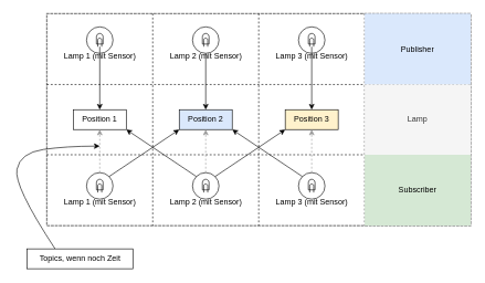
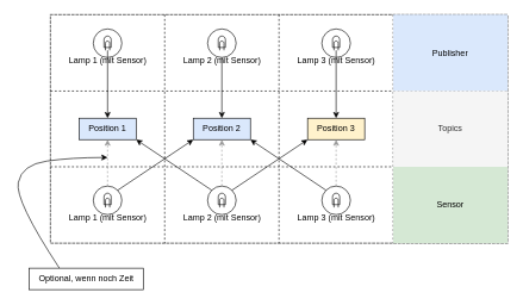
  <mxCell id="0" />
  <mxCell id="1" parent="0" />
  <mxCell id="2" value="" style="shape=table;html=1;whiteSpace=wrap;startSize=0;container=1;collapsible=0;childLayout=tableLayout;dashed=1;perimeterSpacing=0;" parent="1" vertex="1"><mxGeometry x="70" y="20" width="640" height="320" as="geometry" /></mxCell>
  <mxCell id="3" value="" style="shape=tableRow;horizontal=0;startSize=0;swimlaneHead=0;swimlaneBody=0;top=0;left=0;bottom=0;right=0;collapsible=0;dropTarget=0;fillColor=none;points=[[0,0.5],[1,0.5]];portConstraint=eastwest;" parent="2" vertex="1"><mxGeometry width="640" height="107" as="geometry" /></mxCell>
  <mxCell id="4" value="1" style="shape=partialRectangle;html=1;whiteSpace=wrap;connectable=0;fillColor=none;top=0;left=0;bottom=0;right=0;overflow=hidden;" parent="3" vertex="1"><mxGeometry width="160" height="107" as="geometry"><mxRectangle width="160" height="107" as="alternateBounds" /></mxGeometry></mxCell>
  <mxCell id="5" value="" style="shape=partialRectangle;html=1;whiteSpace=wrap;connectable=0;fillColor=none;top=0;left=0;bottom=0;right=0;overflow=hidden;" parent="3" vertex="1"><mxGeometry x="160" width="160" height="107" as="geometry"><mxRectangle width="160" height="107" as="alternateBounds" /></mxGeometry></mxCell>
  <mxCell id="6" value="" style="shape=partialRectangle;html=1;whiteSpace=wrap;connectable=0;fillColor=none;top=0;left=0;bottom=0;right=0;overflow=hidden;" parent="3" vertex="1"><mxGeometry x="320" width="160" height="107" as="geometry"><mxRectangle width="160" height="107" as="alternateBounds" /></mxGeometry></mxCell>
  <mxCell id="7" value="Publisher" style="shape=partialRectangle;html=1;whiteSpace=wrap;connectable=0;fillColor=#dae8fc;top=0;left=0;bottom=0;right=0;overflow=hidden;strokeColor=#6c8ebf;" parent="3" vertex="1"><mxGeometry x="480" width="160" height="107" as="geometry"><mxRectangle width="160" height="107" as="alternateBounds" /></mxGeometry></mxCell>
  <mxCell id="8" value="" style="shape=tableRow;horizontal=0;startSize=0;swimlaneHead=0;swimlaneBody=0;top=0;left=0;bottom=0;right=0;collapsible=0;dropTarget=0;fillColor=none;points=[[0,0.5],[1,0.5]];portConstraint=eastwest;" parent="2" vertex="1"><mxGeometry y="107" width="640" height="106" as="geometry" /></mxCell>
  <mxCell id="9" value="" style="shape=partialRectangle;html=1;whiteSpace=wrap;connectable=0;fillColor=none;top=0;left=0;bottom=0;right=0;overflow=hidden;" parent="8" vertex="1"><mxGeometry width="160" height="106" as="geometry"><mxRectangle width="160" height="106" as="alternateBounds" /></mxGeometry></mxCell>
  <mxCell id="10" value="" style="shape=partialRectangle;html=1;whiteSpace=wrap;connectable=0;fillColor=none;top=0;left=0;bottom=0;right=0;overflow=hidden;" parent="8" vertex="1"><mxGeometry x="160" width="160" height="106" as="geometry"><mxRectangle width="160" height="106" as="alternateBounds" /></mxGeometry></mxCell>
  <mxCell id="11" value="" style="shape=partialRectangle;html=1;whiteSpace=wrap;connectable=0;fillColor=none;top=0;left=0;bottom=0;right=0;overflow=hidden;" parent="8" vertex="1"><mxGeometry x="320" width="160" height="106" as="geometry"><mxRectangle width="160" height="106" as="alternateBounds" /></mxGeometry></mxCell>
- <mxCell id="12" value="Lamp" style="shape=partialRectangle;html=1;whiteSpace=wrap;connectable=0;fillColor=#f5f5f5;top=0;left=0;bottom=0;right=0;overflow=hidden;strokeColor=#666666;fontColor=#333333;" parent="8" vertex="1"><mxGeometry x="480" width="160" height="106" as="geometry"><mxRectangle width="160" height="106" as="alternateBounds" /></mxGeometry></mxCell>
+ <mxCell id="12" value="Topics" style="shape=partialRectangle;html=1;whiteSpace=wrap;connectable=0;fillColor=#f5f5f5;top=0;left=0;bottom=0;right=0;overflow=hidden;strokeColor=#666666;fontColor=#333333;" parent="8" vertex="1"><mxGeometry x="480" width="160" height="106" as="geometry"><mxRectangle width="160" height="106" as="alternateBounds" /></mxGeometry></mxCell>
  <mxCell id="13" value="" style="shape=tableRow;horizontal=0;startSize=0;swimlaneHead=0;swimlaneBody=0;top=0;left=0;bottom=0;right=0;collapsible=0;dropTarget=0;fillColor=none;points=[[0,0.5],[1,0.5]];portConstraint=eastwest;" parent="2" vertex="1"><mxGeometry y="213" width="640" height="107" as="geometry" /></mxCell>
  <mxCell id="14" value="" style="shape=partialRectangle;html=1;whiteSpace=wrap;connectable=0;fillColor=none;top=0;left=0;bottom=0;right=0;overflow=hidden;" parent="13" vertex="1"><mxGeometry width="160" height="107" as="geometry"><mxRectangle width="160" height="107" as="alternateBounds" /></mxGeometry></mxCell>
  <mxCell id="15" value="" style="shape=partialRectangle;html=1;whiteSpace=wrap;connectable=0;fillColor=none;top=0;left=0;bottom=0;right=0;overflow=hidden;" parent="13" vertex="1"><mxGeometry x="160" width="160" height="107" as="geometry"><mxRectangle width="160" height="107" as="alternateBounds" /></mxGeometry></mxCell>
  <mxCell id="16" value="" style="shape=partialRectangle;html=1;whiteSpace=wrap;connectable=0;fillColor=none;top=0;left=0;bottom=0;right=0;overflow=hidden;pointerEvents=1;" parent="13" vertex="1"><mxGeometry x="320" width="160" height="107" as="geometry"><mxRectangle width="160" height="107" as="alternateBounds" /></mxGeometry></mxCell>
- <mxCell id="17" value="Subscriber" style="shape=partialRectangle;html=1;whiteSpace=wrap;connectable=0;fillColor=#d5e8d4;top=0;left=0;bottom=0;right=0;overflow=hidden;pointerEvents=1;strokeColor=#82b366;" parent="13" vertex="1"><mxGeometry x="480" width="160" height="107" as="geometry"><mxRectangle width="160" height="107" as="alternateBounds" /></mxGeometry></mxCell>
+ <mxCell id="17" value="Sensor" style="shape=partialRectangle;html=1;whiteSpace=wrap;connectable=0;fillColor=#d5e8d4;top=0;left=0;bottom=0;right=0;overflow=hidden;pointerEvents=1;strokeColor=#82b366;" parent="13" vertex="1"><mxGeometry x="480" width="160" height="107" as="geometry"><mxRectangle width="160" height="107" as="alternateBounds" /></mxGeometry></mxCell>
  <mxCell id="18" value="Position 2" style="whiteSpace=wrap;html=1;fillColor=#dae8fc;" parent="1" vertex="1"><mxGeometry x="270" y="165" width="80" height="30" as="geometry" /></mxCell>
  <mxCell id="19" value="" style="group" parent="1" vertex="1" connectable="0"><mxGeometry x="130" y="40" width="40" height="40" as="geometry" /></mxCell>
  <mxCell id="20" value="" style="ellipse;whiteSpace=wrap;html=1;aspect=fixed;" parent="19" vertex="1"><mxGeometry width="40" height="40" as="geometry" /></mxCell>
  <mxCell id="21" value="Lamp 1 (mit Sensor)" style="verticalLabelPosition=bottom;shadow=0;dashed=0;align=center;html=1;verticalAlign=top;shape=mxgraph.electrical.opto_electronics.lamp" parent="19" vertex="1"><mxGeometry x="15" y="10" width="10" height="20" as="geometry" /></mxCell>
  <mxCell id="22" value="" style="group" parent="1" vertex="1" connectable="0"><mxGeometry x="130" y="260" width="40" height="40" as="geometry" /></mxCell>
  <mxCell id="23" value="" style="ellipse;whiteSpace=wrap;html=1;aspect=fixed;" parent="22" vertex="1"><mxGeometry width="40" height="40" as="geometry" /></mxCell>
  <mxCell id="24" value="Lamp 1 (mit Sensor)" style="verticalLabelPosition=bottom;shadow=0;dashed=0;align=center;html=1;verticalAlign=top;shape=mxgraph.electrical.opto_electronics.lamp" parent="22" vertex="1"><mxGeometry x="15" y="10" width="10" height="20" as="geometry" /></mxCell>
  <mxCell id="25" value="" style="group" parent="1" vertex="1" connectable="0"><mxGeometry x="290" y="40" width="40" height="40" as="geometry" /></mxCell>
  <mxCell id="26" value="" style="ellipse;whiteSpace=wrap;html=1;aspect=fixed;" parent="25" vertex="1"><mxGeometry width="40" height="40" as="geometry" /></mxCell>
  <mxCell id="27" value="Lamp 2 (mit Sensor)" style="verticalLabelPosition=bottom;shadow=0;dashed=0;align=center;html=1;verticalAlign=top;shape=mxgraph.electrical.opto_electronics.lamp" parent="25" vertex="1"><mxGeometry x="15" y="10" width="10" height="20" as="geometry" /></mxCell>
  <mxCell id="28" value="" style="group" parent="1" vertex="1" connectable="0"><mxGeometry x="290" y="260" width="40" height="40" as="geometry" /></mxCell>
  <mxCell id="29" value="" style="ellipse;whiteSpace=wrap;html=1;aspect=fixed;" parent="28" vertex="1"><mxGeometry width="40" height="40" as="geometry" /></mxCell>
  <mxCell id="30" value="Lamp 2 (mit Sensor)" style="verticalLabelPosition=bottom;shadow=0;dashed=0;align=center;html=1;verticalAlign=top;shape=mxgraph.electrical.opto_electronics.lamp" parent="28" vertex="1"><mxGeometry x="15" y="10" width="10" height="20" as="geometry" /></mxCell>
  <mxCell id="31" value="" style="group" parent="1" vertex="1" connectable="0"><mxGeometry x="450" y="40" width="40" height="40" as="geometry" /></mxCell>
  <mxCell id="32" value="" style="ellipse;whiteSpace=wrap;html=1;aspect=fixed;" parent="31" vertex="1"><mxGeometry width="40" height="40" as="geometry" /></mxCell>
  <mxCell id="33" value="Lamp 3 (mit Sensor)" style="verticalLabelPosition=bottom;shadow=0;dashed=0;align=center;html=1;verticalAlign=top;shape=mxgraph.electrical.opto_electronics.lamp" parent="31" vertex="1"><mxGeometry x="15" y="10" width="10" height="20" as="geometry" /></mxCell>
  <mxCell id="34" value="" style="group" parent="1" vertex="1" connectable="0"><mxGeometry x="450" y="260" width="40" height="40" as="geometry" /></mxCell>
  <mxCell id="35" value="" style="ellipse;whiteSpace=wrap;html=1;aspect=fixed;" parent="34" vertex="1"><mxGeometry width="40" height="40" as="geometry" /></mxCell>
  <mxCell id="36" value="Lamp 3 (mit Sensor)" style="verticalLabelPosition=bottom;shadow=0;dashed=0;align=center;html=1;verticalAlign=top;shape=mxgraph.electrical.opto_electronics.lamp" parent="34" vertex="1"><mxGeometry x="15" y="10" width="10" height="20" as="geometry" /></mxCell>
  <mxCell id="37" style="edgeStyle=orthogonalEdgeStyle;rounded=0;orthogonalLoop=1;jettySize=auto;html=1;entryX=0.5;entryY=0;entryDx=0;entryDy=0;" parent="1" source="21" target="39" edge="1"><mxGeometry relative="1" as="geometry" /></mxCell>
  <mxCell id="38" style="edgeStyle=orthogonalEdgeStyle;rounded=0;orthogonalLoop=1;jettySize=auto;html=1;exitX=0.5;exitY=1;exitDx=0;exitDy=0;" parent="1" source="26" target="18" edge="1"><mxGeometry relative="1" as="geometry" /></mxCell>
- <mxCell id="39" value="Position 1" style="whiteSpace=wrap;html=1;" parent="1" vertex="1"><mxGeometry x="110" y="165" width="80" height="30" as="geometry" /></mxCell>
+ <mxCell id="39" value="Position 1" style="whiteSpace=wrap;html=1;fillColor=#dae8fc;" parent="1" vertex="1"><mxGeometry x="110" y="165" width="80" height="30" as="geometry" /></mxCell>
  <mxCell id="40" value="Position 3" style="whiteSpace=wrap;html=1;fillColor=#fff2cc;" parent="1" vertex="1"><mxGeometry x="430" y="165" width="80" height="30" as="geometry" /></mxCell>
  <mxCell id="41" style="edgeStyle=orthogonalEdgeStyle;rounded=0;orthogonalLoop=1;jettySize=auto;html=1;entryX=0.5;entryY=0;entryDx=0;entryDy=0;" parent="1" source="33" target="40" edge="1"><mxGeometry relative="1" as="geometry" /></mxCell>
  <mxCell id="42" value="" style="endArrow=classic;html=1;rounded=0;exitX=1;exitY=0;exitDx=0;exitDy=0;entryX=0;entryY=1;entryDx=0;entryDy=0;" parent="1" source="23" target="18" edge="1"><mxGeometry width="50" height="50" relative="1" as="geometry"><mxPoint x="330" y="150" as="sourcePoint" /><mxPoint x="380" y="100" as="targetPoint" /></mxGeometry></mxCell>
  <mxCell id="43" value="" style="endArrow=classic;html=1;rounded=0;entryX=1;entryY=1;entryDx=0;entryDy=0;exitX=0;exitY=0;exitDx=0;exitDy=0;" parent="1" source="29" target="39" edge="1"><mxGeometry width="50" height="50" relative="1" as="geometry"><mxPoint x="290" y="250" as="sourcePoint" /><mxPoint x="380" y="100" as="targetPoint" /></mxGeometry></mxCell>
  <mxCell id="44" value="" style="endArrow=classic;html=1;rounded=0;exitX=1;exitY=0;exitDx=0;exitDy=0;entryX=0;entryY=1;entryDx=0;entryDy=0;" parent="1" source="29" target="40" edge="1"><mxGeometry width="50" height="50" relative="1" as="geometry"><mxPoint x="316.002" y="255.858" as="sourcePoint" /><mxPoint x="411.86" y="195" as="targetPoint" /></mxGeometry></mxCell>
  <mxCell id="45" value="" style="endArrow=classic;html=1;rounded=0;exitX=0;exitY=0;exitDx=0;exitDy=0;entryX=1;entryY=1;entryDx=0;entryDy=0;" parent="1" source="35" target="18" edge="1"><mxGeometry width="50" height="50" relative="1" as="geometry"><mxPoint x="435.858" y="255.858" as="sourcePoint" /><mxPoint x="340" y="195" as="targetPoint" /></mxGeometry></mxCell>
  <mxCell id="46" value="" style="endArrow=classic;html=1;rounded=0;entryX=0.5;entryY=1;entryDx=0;entryDy=0;exitX=0.5;exitY=0;exitDx=0;exitDy=0;dashed=1;strokeColor=#999999;" edge="1" parent="1" source="23" target="39"><mxGeometry width="50" height="50" relative="1" as="geometry"><mxPoint x="20" y="280" as="sourcePoint" /><mxPoint x="70" y="230" as="targetPoint" /></mxGeometry></mxCell>
  <mxCell id="47" value="" style="endArrow=classic;html=1;rounded=0;entryX=0.5;entryY=1;entryDx=0;entryDy=0;exitX=0.5;exitY=0;exitDx=0;exitDy=0;dashed=1;strokeColor=#999999;" edge="1" parent="1" source="29" target="18"><mxGeometry width="50" height="50" relative="1" as="geometry"><mxPoint x="309.73" y="260" as="sourcePoint" /><mxPoint x="309.73" y="195" as="targetPoint" /></mxGeometry></mxCell>
  <mxCell id="48" value="" style="endArrow=classic;html=1;rounded=0;entryX=0.5;entryY=1;entryDx=0;entryDy=0;dashed=1;strokeColor=#999999;" edge="1" parent="1" target="40"><mxGeometry width="50" height="50" relative="1" as="geometry"><mxPoint x="470" y="260" as="sourcePoint" /><mxPoint x="469.73" y="195" as="targetPoint" /></mxGeometry></mxCell>
- <mxCell id="49" value="Topics, wenn noch Zeit" style="text;html=1;align=center;verticalAlign=middle;resizable=0;points=[];autosize=1;strokeColor=default;fillColor=none;" vertex="1" parent="1"><mxGeometry x="40" y="375" width="160" height="30" as="geometry" /></mxCell>
+ <mxCell id="49" value="Optional, wenn noch Zeit" style="text;html=1;align=center;verticalAlign=middle;resizable=0;points=[];autosize=1;strokeColor=default;fillColor=none;" vertex="1" parent="1"><mxGeometry x="40" y="375" width="160" height="30" as="geometry" /></mxCell>
  <mxCell id="50" value="" style="curved=1;endArrow=classic;html=1;rounded=0;strokeColor=#000000;exitX=0.265;exitY=-0.009;exitDx=0;exitDy=0;exitPerimeter=0;" edge="1" parent="1" source="49"><mxGeometry width="50" height="50" relative="1" as="geometry"><mxPoint x="100" y="270" as="sourcePoint" /><mxPoint x="150" y="220" as="targetPoint" /><Array as="points"><mxPoint x="20" y="280" /><mxPoint x="30" y="230" /><mxPoint x="100" y="220" /></Array></mxGeometry></mxCell>
